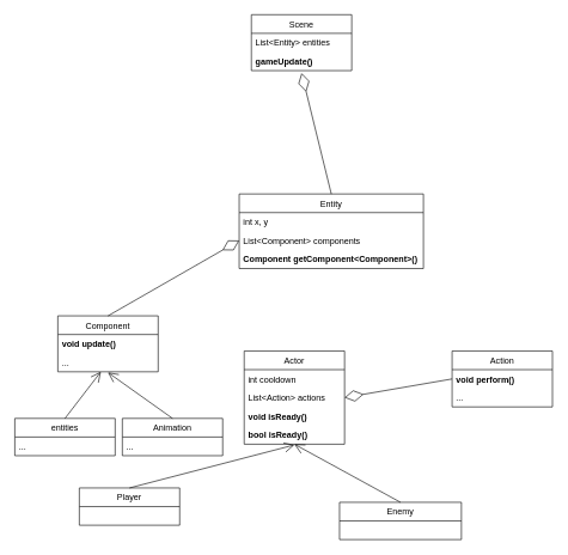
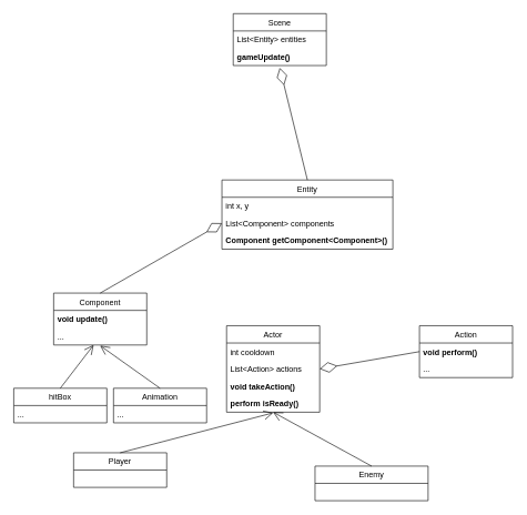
  <mxCell id="0" />
  <mxCell id="1" parent="0" />
  <mxCell id="2" value="Scene" style="swimlane;fontStyle=0;childLayout=stackLayout;horizontal=1;startSize=26;fillColor=none;horizontalStack=0;resizeParent=1;resizeParentMax=0;resizeLast=0;collapsible=1;marginBottom=0;" vertex="1" parent="1"><mxGeometry x="350" y="20" width="140" height="78" as="geometry" /></mxCell>
  <mxCell id="3" value="List&lt;Entity&gt; entities" style="text;strokeColor=none;fillColor=none;align=left;verticalAlign=top;spacingLeft=4;spacingRight=4;overflow=hidden;rotatable=0;points=[[0,0.5],[1,0.5]];portConstraint=eastwest;" vertex="1" parent="2"><mxGeometry y="26" width="140" height="26" as="geometry" /></mxCell>
  <mxCell id="4" value="gameUpdate()" style="text;strokeColor=none;fillColor=none;align=left;verticalAlign=top;spacingLeft=4;spacingRight=4;overflow=hidden;rotatable=0;points=[[0,0.5],[1,0.5]];portConstraint=eastwest;fontStyle=1" vertex="1" parent="2"><mxGeometry y="52" width="140" height="26" as="geometry" /></mxCell>
  <mxCell id="5" value="Actor" style="swimlane;fontStyle=0;childLayout=stackLayout;horizontal=1;startSize=26;fillColor=none;horizontalStack=0;resizeParent=1;resizeParentMax=0;resizeLast=0;collapsible=1;marginBottom=0;" vertex="1" parent="1"><mxGeometry x="340" y="489" width="140" height="130" as="geometry" /></mxCell>
  <mxCell id="6" value="int cooldown" style="text;strokeColor=none;fillColor=none;align=left;verticalAlign=top;spacingLeft=4;spacingRight=4;overflow=hidden;rotatable=0;points=[[0,0.5],[1,0.5]];portConstraint=eastwest;" vertex="1" parent="5"><mxGeometry y="26" width="140" height="26" as="geometry" /></mxCell>
  <mxCell id="7" value="List&lt;Action&gt; actions" style="text;strokeColor=none;fillColor=none;align=left;verticalAlign=top;spacingLeft=4;spacingRight=4;overflow=hidden;rotatable=0;points=[[0,0.5],[1,0.5]];portConstraint=eastwest;" vertex="1" parent="5"><mxGeometry y="52" width="140" height="26" as="geometry" /></mxCell>
- <mxCell id="8" value="void isReady()" style="text;strokeColor=none;fillColor=none;align=left;verticalAlign=top;spacingLeft=4;spacingRight=4;overflow=hidden;rotatable=0;points=[[0,0.5],[1,0.5]];portConstraint=eastwest;fontStyle=1" vertex="1" parent="5"><mxGeometry y="78" width="140" height="26" as="geometry" /></mxCell>
- <mxCell id="9" value="bool isReady()" style="text;strokeColor=none;fillColor=none;align=left;verticalAlign=top;spacingLeft=4;spacingRight=4;overflow=hidden;rotatable=0;points=[[0,0.5],[1,0.5]];portConstraint=eastwest;fontStyle=1" vertex="1" parent="5"><mxGeometry y="104" width="140" height="26" as="geometry" /></mxCell>
+ <mxCell id="8" value="void takeAction()" style="text;strokeColor=none;fillColor=none;align=left;verticalAlign=top;spacingLeft=4;spacingRight=4;overflow=hidden;rotatable=0;points=[[0,0.5],[1,0.5]];portConstraint=eastwest;fontStyle=1" vertex="1" parent="5"><mxGeometry y="78" width="140" height="26" as="geometry" /></mxCell>
+ <mxCell id="9" value="perform isReady()" style="text;strokeColor=none;fillColor=none;align=left;verticalAlign=top;spacingLeft=4;spacingRight=4;overflow=hidden;rotatable=0;points=[[0,0.5],[1,0.5]];portConstraint=eastwest;fontStyle=1" vertex="1" parent="5"><mxGeometry y="104" width="140" height="26" as="geometry" /></mxCell>
  <mxCell id="10" value="Entity" style="swimlane;fontStyle=0;childLayout=stackLayout;horizontal=1;startSize=26;fillColor=none;horizontalStack=0;resizeParent=1;resizeParentMax=0;resizeLast=0;collapsible=1;marginBottom=0;" vertex="1" parent="1"><mxGeometry x="333" y="270" width="257" height="104" as="geometry" /></mxCell>
  <mxCell id="11" value="int x, y" style="text;strokeColor=none;fillColor=none;align=left;verticalAlign=top;spacingLeft=4;spacingRight=4;overflow=hidden;rotatable=0;points=[[0,0.5],[1,0.5]];portConstraint=eastwest;" vertex="1" parent="10"><mxGeometry y="26" width="257" height="26" as="geometry" /></mxCell>
  <mxCell id="12" value="List&lt;Component&gt; components&#10;" style="text;strokeColor=none;fillColor=none;align=left;verticalAlign=top;spacingLeft=4;spacingRight=4;overflow=hidden;rotatable=0;points=[[0,0.5],[1,0.5]];portConstraint=eastwest;" vertex="1" parent="10"><mxGeometry y="52" width="257" height="26" as="geometry" /></mxCell>
  <mxCell id="13" value="Component getComponent&lt;Component&gt;()" style="text;strokeColor=none;fillColor=none;align=left;verticalAlign=top;spacingLeft=4;spacingRight=4;overflow=hidden;rotatable=0;points=[[0,0.5],[1,0.5]];portConstraint=eastwest;fontStyle=1" vertex="1" parent="10"><mxGeometry y="78" width="257" height="26" as="geometry" /></mxCell>
  <mxCell id="14" value="Component" style="swimlane;fontStyle=0;childLayout=stackLayout;horizontal=1;startSize=26;fillColor=none;horizontalStack=0;resizeParent=1;resizeParentMax=0;resizeLast=0;collapsible=1;marginBottom=0;" vertex="1" parent="1"><mxGeometry x="80" y="440" width="140" height="78" as="geometry" /></mxCell>
  <mxCell id="15" value="void update()" style="text;strokeColor=none;fillColor=none;align=left;verticalAlign=top;spacingLeft=4;spacingRight=4;overflow=hidden;rotatable=0;points=[[0,0.5],[1,0.5]];portConstraint=eastwest;fontStyle=1" vertex="1" parent="14"><mxGeometry y="26" width="140" height="26" as="geometry" /></mxCell>
  <mxCell id="16" value="..." style="text;strokeColor=none;fillColor=none;align=left;verticalAlign=top;spacingLeft=4;spacingRight=4;overflow=hidden;rotatable=0;points=[[0,0.5],[1,0.5]];portConstraint=eastwest;" vertex="1" parent="14"><mxGeometry y="52" width="140" height="26" as="geometry" /></mxCell>
  <mxCell id="17" value="Player" style="swimlane;fontStyle=0;childLayout=stackLayout;horizontal=1;startSize=26;fillColor=none;horizontalStack=0;resizeParent=1;resizeParentMax=0;resizeLast=0;collapsible=1;marginBottom=0;" vertex="1" parent="1"><mxGeometry x="110" y="680" width="140" height="52" as="geometry" /></mxCell>
  <mxCell id="18" value="Enemy" style="swimlane;fontStyle=0;childLayout=stackLayout;horizontal=1;startSize=26;fillColor=none;horizontalStack=0;resizeParent=1;resizeParentMax=0;resizeLast=0;collapsible=1;marginBottom=0;" vertex="1" parent="1"><mxGeometry x="473" y="700" width="170" height="52" as="geometry" /></mxCell>
  <mxCell id="19" value="" style="endArrow=open;endFill=1;endSize=12;html=1;entryX=0.5;entryY=1;entryDx=0;entryDy=0;exitX=0.5;exitY=0;exitDx=0;exitDy=0;" edge="1" parent="1" source="18" target="5"><mxGeometry width="160" relative="1" as="geometry"><mxPoint x="80" y="770" as="sourcePoint" /><mxPoint x="240" y="770" as="targetPoint" /></mxGeometry></mxCell>
  <mxCell id="20" value="" style="endArrow=open;endFill=1;endSize=12;html=1;exitX=0.5;exitY=0;exitDx=0;exitDy=0;" edge="1" parent="1" source="17"><mxGeometry width="160" relative="1" as="geometry"><mxPoint x="453" y="740.5" as="sourcePoint" /><mxPoint x="410" y="620" as="targetPoint" /></mxGeometry></mxCell>
  <mxCell id="21" value="Action" style="swimlane;fontStyle=0;childLayout=stackLayout;horizontal=1;startSize=26;fillColor=none;horizontalStack=0;resizeParent=1;resizeParentMax=0;resizeLast=0;collapsible=1;marginBottom=0;" vertex="1" parent="1"><mxGeometry x="630" y="489" width="140" height="78" as="geometry" /></mxCell>
  <mxCell id="22" value="void perform()" style="text;strokeColor=none;fillColor=none;align=left;verticalAlign=top;spacingLeft=4;spacingRight=4;overflow=hidden;rotatable=0;points=[[0,0.5],[1,0.5]];portConstraint=eastwest;fontStyle=1" vertex="1" parent="21"><mxGeometry y="26" width="140" height="26" as="geometry" /></mxCell>
  <mxCell id="23" value="..." style="text;strokeColor=none;fillColor=none;align=left;verticalAlign=top;spacingLeft=4;spacingRight=4;overflow=hidden;rotatable=0;points=[[0,0.5],[1,0.5]];portConstraint=eastwest;" vertex="1" parent="21"><mxGeometry y="52" width="140" height="26" as="geometry" /></mxCell>
  <mxCell id="24" value="" style="endArrow=diamondThin;endFill=0;endSize=24;html=1;entryX=1;entryY=0.5;entryDx=0;entryDy=0;exitX=0;exitY=0.5;exitDx=0;exitDy=0;" edge="1" parent="1" source="22" target="5"><mxGeometry width="160" relative="1" as="geometry"><mxPoint x="210" y="790" as="sourcePoint" /><mxPoint x="370" y="790" as="targetPoint" /></mxGeometry></mxCell>
  <mxCell id="25" value="" style="endArrow=diamondThin;endFill=0;endSize=24;html=1;entryX=0;entryY=0.5;entryDx=0;entryDy=0;exitX=0.5;exitY=0;exitDx=0;exitDy=0;" edge="1" parent="1" source="14" target="12"><mxGeometry width="160" relative="1" as="geometry"><mxPoint x="255" y="296" as="sourcePoint" /><mxPoint x="105" y="322" as="targetPoint" /></mxGeometry></mxCell>
  <mxCell id="26" value="" style="endArrow=diamondThin;endFill=0;endSize=24;html=1;entryX=0.5;entryY=1.133;entryDx=0;entryDy=0;exitX=0.5;exitY=0;exitDx=0;exitDy=0;entryPerimeter=0;" edge="1" parent="1" source="10" target="4"><mxGeometry width="160" relative="1" as="geometry"><mxPoint x="100" y="235" as="sourcePoint" /><mxPoint x="283" y="130" as="targetPoint" /></mxGeometry></mxCell>
  <mxCell id="27" value="" style="endArrow=open;endFill=1;endSize=12;html=1;exitX=0.5;exitY=0;exitDx=0;exitDy=0;" edge="1" parent="1" source="28"><mxGeometry width="160" relative="1" as="geometry"><mxPoint x="143" y="540" as="sourcePoint" /><mxPoint x="150" y="519" as="targetPoint" /></mxGeometry></mxCell>
  <mxCell id="28" value="Animation" style="swimlane;fontStyle=0;childLayout=stackLayout;horizontal=1;startSize=26;fillColor=none;horizontalStack=0;resizeParent=1;resizeParentMax=0;resizeLast=0;collapsible=1;marginBottom=0;" vertex="1" parent="1"><mxGeometry x="170" y="583" width="140" height="52" as="geometry" /></mxCell>
  <mxCell id="29" value="..." style="text;strokeColor=none;fillColor=none;align=left;verticalAlign=top;spacingLeft=4;spacingRight=4;overflow=hidden;rotatable=0;points=[[0,0.5],[1,0.5]];portConstraint=eastwest;" vertex="1" parent="28"><mxGeometry y="26" width="140" height="26" as="geometry" /></mxCell>
- <mxCell id="30" value="entities" style="swimlane;fontStyle=0;childLayout=stackLayout;horizontal=1;startSize=26;fillColor=none;horizontalStack=0;resizeParent=1;resizeParentMax=0;resizeLast=0;collapsible=1;marginBottom=0;" vertex="1" parent="1"><mxGeometry x="20" y="583" width="140" height="52" as="geometry" /></mxCell>
+ <mxCell id="30" value="hitBox" style="swimlane;fontStyle=0;childLayout=stackLayout;horizontal=1;startSize=26;fillColor=none;horizontalStack=0;resizeParent=1;resizeParentMax=0;resizeLast=0;collapsible=1;marginBottom=0;" vertex="1" parent="1"><mxGeometry x="20" y="583" width="140" height="52" as="geometry" /></mxCell>
  <mxCell id="31" value="..." style="text;strokeColor=none;fillColor=none;align=left;verticalAlign=top;spacingLeft=4;spacingRight=4;overflow=hidden;rotatable=0;points=[[0,0.5],[1,0.5]];portConstraint=eastwest;" vertex="1" parent="30"><mxGeometry y="26" width="140" height="26" as="geometry" /></mxCell>
  <mxCell id="32" value="" style="endArrow=open;endFill=1;endSize=12;html=1;exitX=0.5;exitY=0;exitDx=0;exitDy=0;" edge="1" parent="1" source="30" target="16"><mxGeometry width="160" relative="1" as="geometry"><mxPoint x="200" y="609" as="sourcePoint" /><mxPoint x="112.24" y="545.118" as="targetPoint" /></mxGeometry></mxCell>
